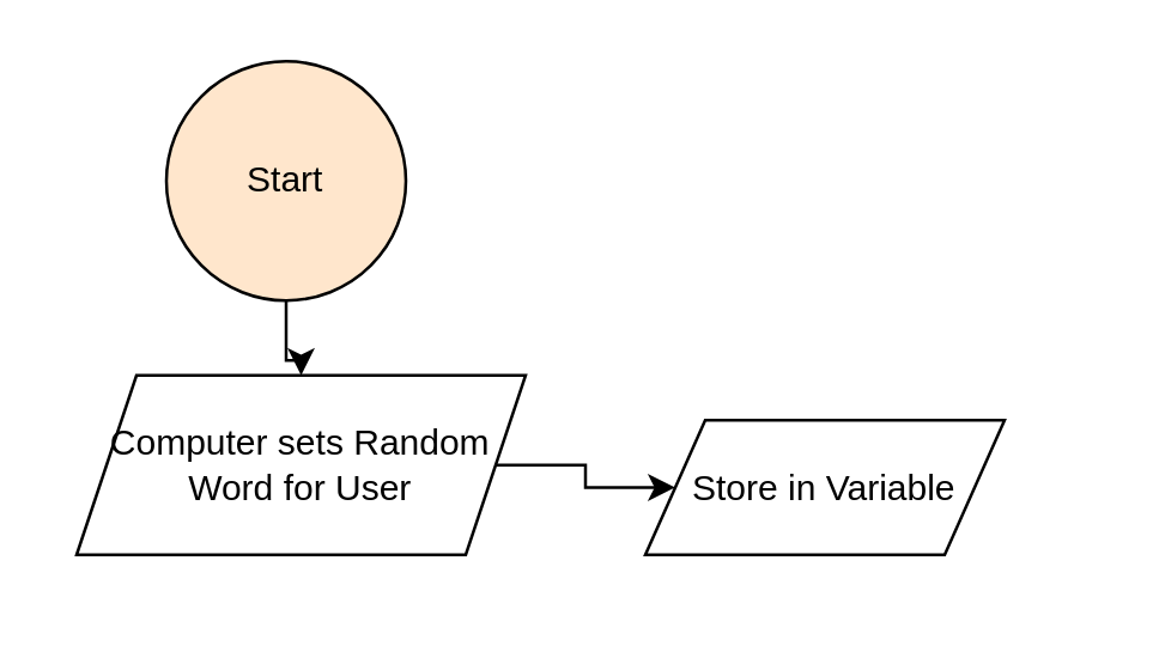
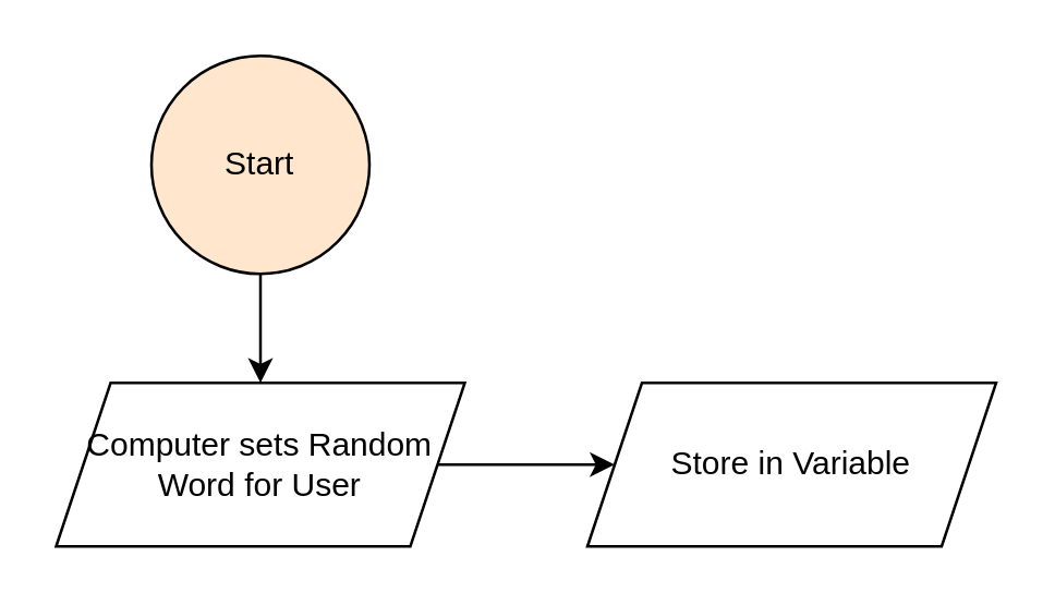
  <mxCell id="0" />
  <mxCell id="1" parent="0" />
  <mxCell id="2" value="" style="edgeStyle=orthogonalEdgeStyle;rounded=0;orthogonalLoop=1;jettySize=auto;html=1;" edge="1" parent="1" source="3" target="5"><mxGeometry relative="1" as="geometry" /></mxCell>
  <mxCell id="3" value="Start" style="ellipse;whiteSpace=wrap;html=1;fillColor=#ffe6cc;" vertex="1" parent="1"><mxGeometry x="55" y="20" width="80" height="80" as="geometry" /></mxCell>
  <mxCell id="4" value="" style="edgeStyle=orthogonalEdgeStyle;rounded=0;orthogonalLoop=1;jettySize=auto;html=1;" edge="1" parent="1" source="5" target="6"><mxGeometry relative="1" as="geometry" /></mxCell>
- <mxCell id="5" value="Computer sets Random Word for User" style="shape=parallelogram;perimeter=parallelogramPerimeter;whiteSpace=wrap;html=1;fixedSize=1;" vertex="1" parent="1"><mxGeometry x="25" y="125" width="150" height="60" as="geometry" /></mxCell>
- <mxCell id="6" value="Store in Variable" style="shape=parallelogram;perimeter=parallelogramPerimeter;whiteSpace=wrap;html=1;fixedSize=1;" vertex="1" parent="1"><mxGeometry x="215" y="140" width="120" height="45" as="geometry" /></mxCell>
+ <mxCell id="5" value="Computer sets Random Word for User" style="shape=parallelogram;perimeter=parallelogramPerimeter;whiteSpace=wrap;html=1;fixedSize=1;" vertex="1" parent="1"><mxGeometry x="20" y="140" width="150" height="60" as="geometry" /></mxCell>
+ <mxCell id="6" value="Store in Variable" style="shape=parallelogram;perimeter=parallelogramPerimeter;whiteSpace=wrap;html=1;fixedSize=1;" vertex="1" parent="1"><mxGeometry x="215" y="140" width="150" height="60" as="geometry" /></mxCell>
